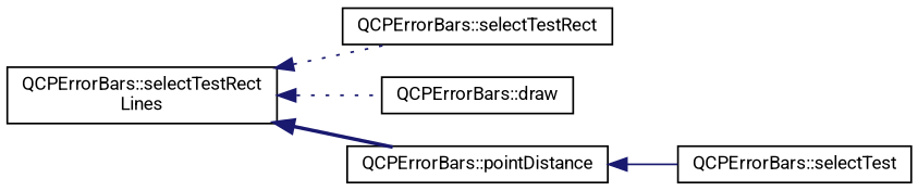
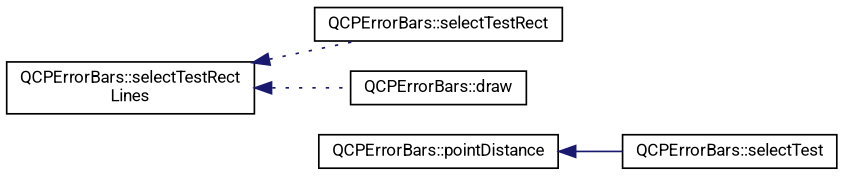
  digraph {
    fontname=Roboto
    rankdir=LR
    node [color=black fillcolor=white fontname=Roboto fontsize=10 shape=record style=filled]
    edge [color=midnightblue dir=back fontname=Roboto fontsize=10 labelfontname=Helvetica labelfontsize=10 style=dotted]
    n1 [height=0.2 label="QCPErrorBars::selectTestRect\lLines" width=0.4]
    n2 [height=0.2 label="QCPErrorBars::selectTestRect" width=0.4]
    n3 [height=0.2 label="QCPErrorBars::draw" width=0.4]
    n4 [height=0.2 label="QCPErrorBars::pointDistance" width=0.4]
    n5 [height=0.2 label="QCPErrorBars::selectTest" width=0.4]
    n1 -> n2
    n1 -> n3
-   n1 -> n4 [style=bold]
    n4 -> n5 [style=solid]
  }
